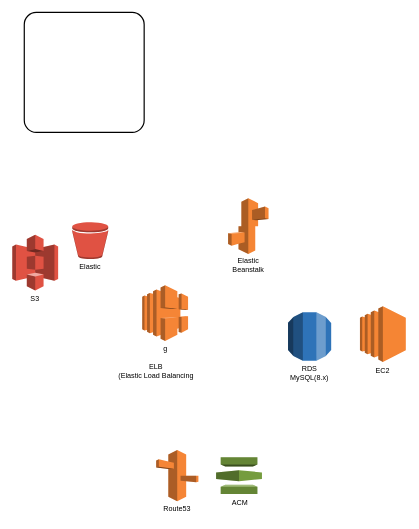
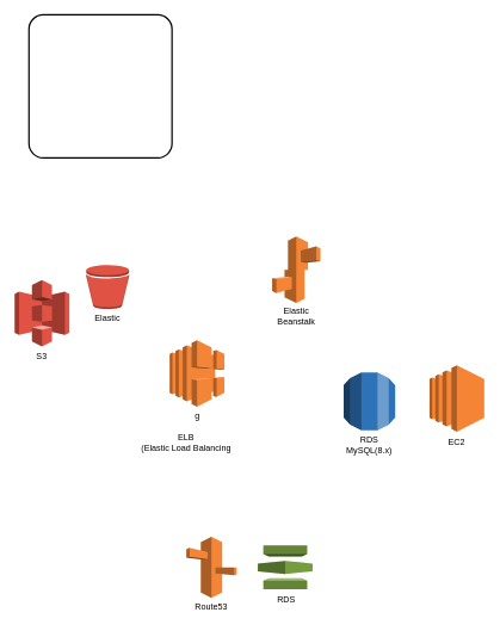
  <mxCell id="0" />
  <mxCell id="1" parent="0" />
  <mxCell id="2" value="" style="group" vertex="1" connectable="0" parent="1"><mxGeometry x="600" y="510" width="76.5" height="128" as="geometry" /></mxCell>
  <mxCell id="3" value="" style="outlineConnect=0;dashed=0;verticalLabelPosition=bottom;verticalAlign=top;align=center;html=1;shape=mxgraph.aws3.ec2;fillColor=#F58534;gradientColor=none;" vertex="1" parent="2"><mxGeometry width="76.5" height="93" as="geometry" /></mxCell>
  <mxCell id="4" value="EC2" style="text;html=1;strokeColor=none;fillColor=none;align=center;verticalAlign=middle;whiteSpace=wrap;rounded=0;" vertex="1" parent="2"><mxGeometry x="8.25" y="93" width="60" height="30" as="geometry" /></mxCell>
  <mxCell id="5" value="" style="group" vertex="1" connectable="0" parent="1"><mxGeometry x="480" y="520" width="72" height="120" as="geometry" /></mxCell>
  <mxCell id="6" value="" style="outlineConnect=0;dashed=0;verticalLabelPosition=bottom;verticalAlign=top;align=center;html=1;shape=mxgraph.aws3.rds;fillColor=#2E73B8;gradientColor=none;" vertex="1" parent="5"><mxGeometry width="72" height="81" as="geometry" /></mxCell>
  <mxCell id="7" value="RDS&lt;br&gt;MySQL(8.x)" style="text;html=1;strokeColor=none;fillColor=none;align=center;verticalAlign=middle;whiteSpace=wrap;rounded=0;" vertex="1" parent="5"><mxGeometry x="6" y="81" width="60" height="39" as="geometry" /></mxCell>
  <mxCell id="8" value="" style="rounded=1;arcSize=10;dashed=0;fillColor=none;gradientColor=none;strokeWidth=2;" vertex="1" parent="1"><mxGeometry x="40" y="20" width="200" height="200" as="geometry" /></mxCell>
  <mxCell id="9" value="g" style="outlineConnect=0;dashed=0;verticalLabelPosition=bottom;verticalAlign=top;align=center;html=1;shape=mxgraph.aws3.elastic_load_balancing;fillColor=#F58536;gradientColor=none;" vertex="1" parent="1"><mxGeometry x="236.75" y="475" width="76.5" height="93" as="geometry" /></mxCell>
  <mxCell id="10" value="ELB&lt;br&gt;(Elastic Load Balancing" style="text;html=1;strokeColor=none;fillColor=none;align=center;verticalAlign=middle;whiteSpace=wrap;rounded=0;" vertex="1" parent="1"><mxGeometry x="190" y="598" width="140" height="42" as="geometry" /></mxCell>
  <mxCell id="11" value="" style="group" vertex="1" connectable="0" parent="1"><mxGeometry x="380" y="330" width="67.5" height="130" as="geometry" /></mxCell>
  <mxCell id="12" value="" style="outlineConnect=0;dashed=0;verticalLabelPosition=bottom;verticalAlign=top;align=center;html=1;shape=mxgraph.aws3.elastic_beanstalk;fillColor=#F58534;gradientColor=none;" vertex="1" parent="11"><mxGeometry width="67.5" height="93" as="geometry" /></mxCell>
  <mxCell id="13" value="Elastic Beanstalk" style="text;html=1;strokeColor=none;fillColor=none;align=center;verticalAlign=middle;whiteSpace=wrap;rounded=0;" vertex="1" parent="11"><mxGeometry x="4" y="93" width="60" height="37" as="geometry" /></mxCell>
  <mxCell id="14" value="" style="group" vertex="1" connectable="0" parent="1"><mxGeometry x="120" y="370" width="60" height="86.5" as="geometry" /></mxCell>
  <mxCell id="15" value="" style="outlineConnect=0;dashed=0;verticalLabelPosition=bottom;verticalAlign=top;align=center;html=1;shape=mxgraph.aws3.bucket;fillColor=#E05243;gradientColor=none;" vertex="1" parent="14"><mxGeometry width="60" height="61.5" as="geometry" /></mxCell>
  <mxCell id="16" value="Elastic" style="text;html=1;strokeColor=none;fillColor=none;align=center;verticalAlign=middle;whiteSpace=wrap;rounded=0;" vertex="1" parent="14"><mxGeometry y="62" width="60" height="24.5" as="geometry" /></mxCell>
  <mxCell id="17" value="" style="group" vertex="1" connectable="0" parent="1"><mxGeometry x="20" y="391" width="76.5" height="119" as="geometry" /></mxCell>
  <mxCell id="18" value="" style="outlineConnect=0;dashed=0;verticalLabelPosition=bottom;verticalAlign=top;align=center;html=1;shape=mxgraph.aws3.s3;fillColor=#E05243;gradientColor=none;" vertex="1" parent="17"><mxGeometry width="76.5" height="93" as="geometry" /></mxCell>
  <mxCell id="19" value="S3" style="text;html=1;strokeColor=none;fillColor=none;align=center;verticalAlign=middle;whiteSpace=wrap;rounded=0;" vertex="1" parent="17"><mxGeometry x="8.25" y="94.5" width="60" height="24.5" as="geometry" /></mxCell>
  <mxCell id="20" value="" style="group" vertex="1" connectable="0" parent="1"><mxGeometry x="260" y="750" width="70.5" height="110" as="geometry" /></mxCell>
  <mxCell id="21" value="" style="outlineConnect=0;dashed=0;verticalLabelPosition=bottom;verticalAlign=top;align=center;html=1;shape=mxgraph.aws3.route_53;fillColor=#F58536;gradientColor=none;" vertex="1" parent="20"><mxGeometry width="70.5" height="85.5" as="geometry" /></mxCell>
  <mxCell id="22" value="Route53" style="text;html=1;strokeColor=none;fillColor=none;align=center;verticalAlign=middle;whiteSpace=wrap;rounded=0;" vertex="1" parent="20"><mxGeometry x="5.25" y="85.5" width="60" height="24.5" as="geometry" /></mxCell>
  <mxCell id="23" value="" style="group" vertex="1" connectable="0" parent="1"><mxGeometry x="360" y="762" width="76.5" height="91.5" as="geometry" /></mxCell>
  <mxCell id="24" value="" style="outlineConnect=0;dashed=0;verticalLabelPosition=bottom;verticalAlign=top;align=center;html=1;shape=mxgraph.aws3.certificate_manager;fillColor=#759C3E;gradientColor=none;" vertex="1" parent="23"><mxGeometry width="76.5" height="61.5" as="geometry" /></mxCell>
- <mxCell id="25" value="ACM" style="text;html=1;strokeColor=none;fillColor=none;align=center;verticalAlign=middle;whiteSpace=wrap;rounded=0;" vertex="1" parent="23"><mxGeometry x="10" y="61.5" width="60" height="30" as="geometry" /></mxCell>
+ <mxCell id="25" value="RDS" style="text;html=1;strokeColor=none;fillColor=none;align=center;verticalAlign=middle;whiteSpace=wrap;rounded=0;" vertex="1" parent="23"><mxGeometry x="10" y="61.5" width="60" height="30" as="geometry" /></mxCell>
